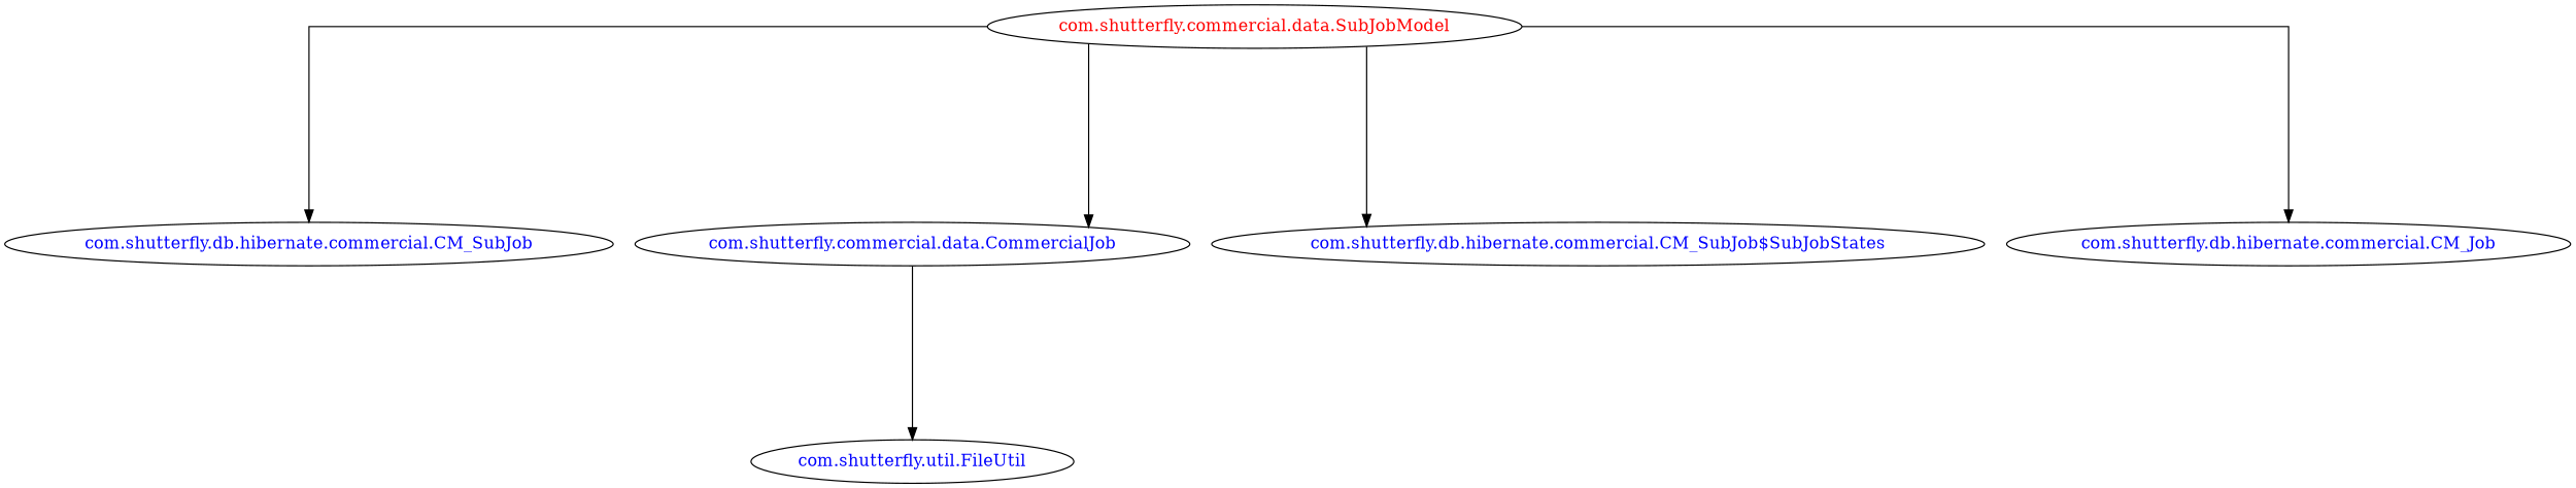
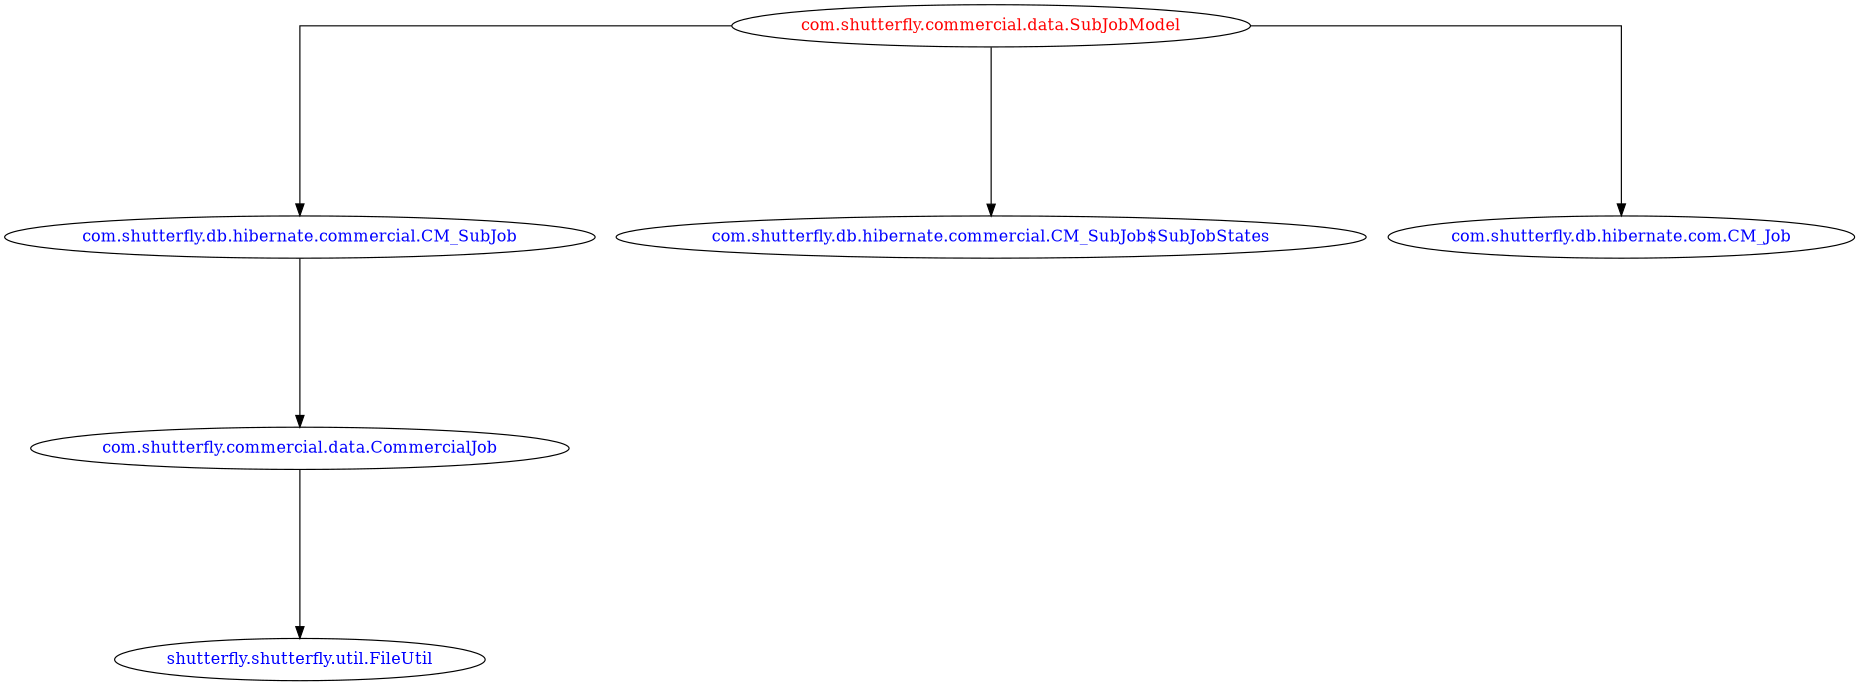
  digraph {
    concentrate=true
    rankdir=TB
    ranksep=2.0
    splines=ortho
    node [fontcolor=blue]
    "com.shutterfly.commercial.data.SubJobModel" [fontcolor=red]
    "com.shutterfly.db.hibernate.commercial.CM_SubJob"
    "com.shutterfly.commercial.data.CommercialJob"
    "com.shutterfly.db.hibernate.commercial.CM_SubJob$SubJobStates"
-   "com.shutterfly.db.hibernate.commercial.CM_Job"
-   "com.shutterfly.util.FileUtil"
+   "com.shutterfly.db.hibernate.commercial.CM_Job" [label="com.shutterfly.db.hibernate.com.CM_Job"]
+   "com.shutterfly.util.FileUtil" [label="shutterfly.shutterfly.util.FileUtil"]
    "com.shutterfly.commercial.data.SubJobModel" -> "com.shutterfly.db.hibernate.commercial.CM_SubJob"
-   "com.shutterfly.commercial.data.SubJobModel" -> "com.shutterfly.commercial.data.CommercialJob"
+   "com.shutterfly.db.hibernate.commercial.CM_SubJob" -> "com.shutterfly.commercial.data.CommercialJob"
    "com.shutterfly.commercial.data.SubJobModel" -> "com.shutterfly.db.hibernate.commercial.CM_SubJob$SubJobStates"
    "com.shutterfly.commercial.data.SubJobModel" -> "com.shutterfly.db.hibernate.commercial.CM_Job"
    "com.shutterfly.commercial.data.CommercialJob" -> "com.shutterfly.util.FileUtil"
  }
